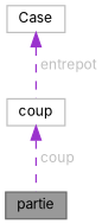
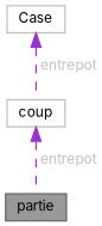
  digraph {
    fontname=Inter
    node [color=grey75 fillcolor=white fontname=Inter fontsize=10 shape=box style=filled]
    edge [color=darkorchid3 dir=back fontcolor=grey fontname=Inter fontsize=10 labelfontname=Helvetica labelfontsize=10 style=dashed]
    n1 [color=gray40 fillcolor=grey60 fontcolor=black height=0.2 label=partie width=0.4]
    n2 [height=0.2 label=Case width=0.4]
    n3 [height=0.2 label=coup width=0.4]
    n2 -> n3 [label=" entrepot"]
-   n3 -> n1 [label=" coup"]
+   n3 -> n1 [label=" entrepot"]
  }
